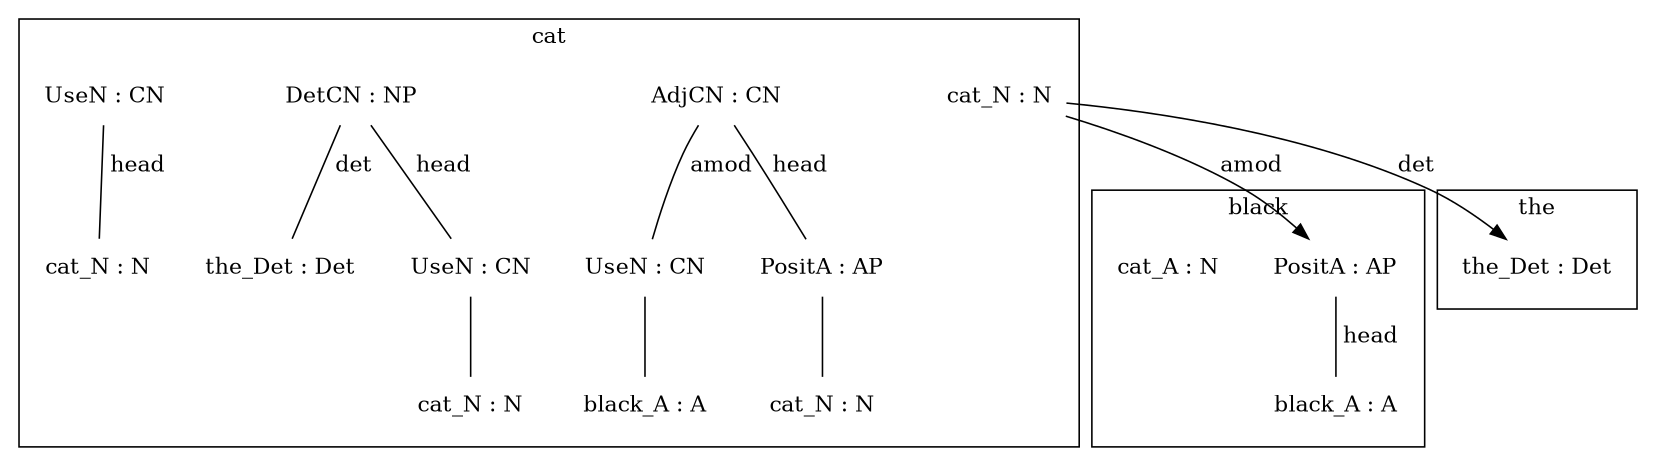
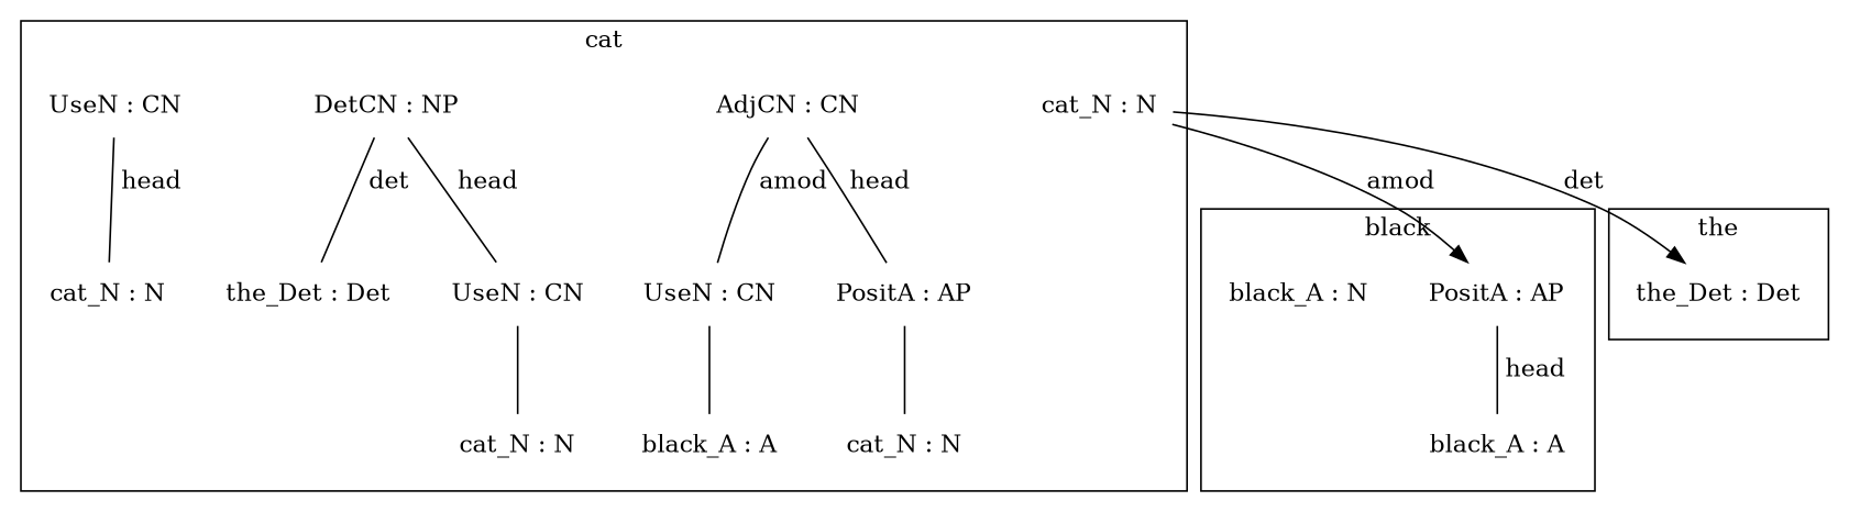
  digraph {
    compound=true
    node [shape=none]
    edge [constraint=true dir=none]
-   n1 [label="cat_A : N"]
+   n1 [label="black_A : N"]
    n2 [label="PositA : AP"]
    n3 [label="black_A : A"]
    n4 [label="the_Det : Det"]
    n5 [label="cat_N : N"]
    n6 [label="black_A : A"]
    n7 [label="UseN : CN"]
    n8 [label="PositA : AP"]
    n9 [label="AdjCN : CN"]
    n10 [label="cat_N : N"]
    n11 [label="the_Det : Det"]
    n12 [label="UseN : CN"]
    n13 [label="DetCN : NP"]
    n14 [label="cat_N : N"]
    n15 [label="UseN : CN"]
    n16 [label="cat_N : N"]
    cat_out [style=invisible shape=""]
    subgraph cluster_1 {
      label=black
      n1
      n2
      n3
    }
    subgraph cluster_2 {
      label=the
      n4
    }
    subgraph cluster_3 {
      label=cat
      subgraph sub_4 {
        label=cat
        n5
        n6
        n7
        n8
        n9
      }
      subgraph sub_5 {
        label=cat
        n10
        n11
        n12
        n13
      }
      subgraph sub_6 {
        label=cat
        n14
        n15
      }
      subgraph sub_7 {
        label=cat
        n16
        cat_out
      }
    }
    n1 -> n16 [color=transparent constraint="" dir=""]
    n2 -> n3 [label=" head"]
    n4 -> n1 [color=transparent constraint="" dir=""]
    n7 -> n6
    n8 -> n5
    n9 -> n7 [label=" amod"]
    n9 -> n8 [label=" head"]
    n12 -> n10
    n13 -> n11 [label=" det"]
    n13 -> n12 [label=" head"]
    n15 -> n14 [label=" head"]
    n16 -> n2 [label=amod constraint="" dir=""]
    n16 -> n4 [label=det constraint="" dir=""]
    n16 -> cat_out [color=white]
  }
